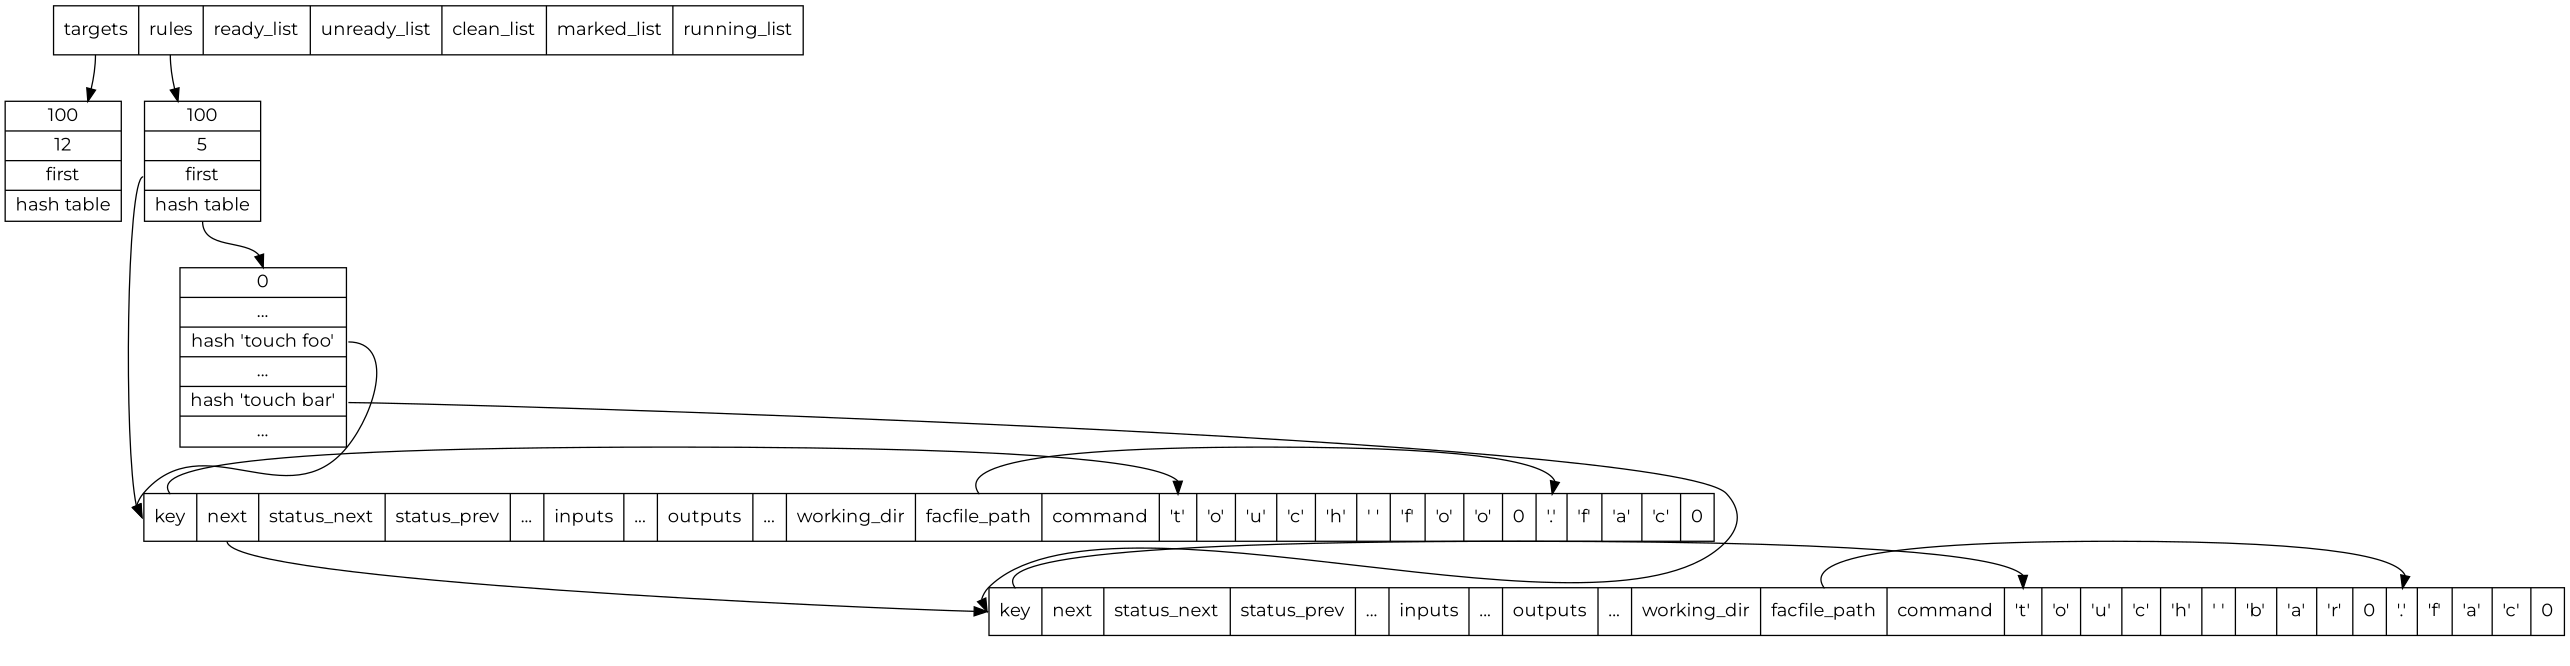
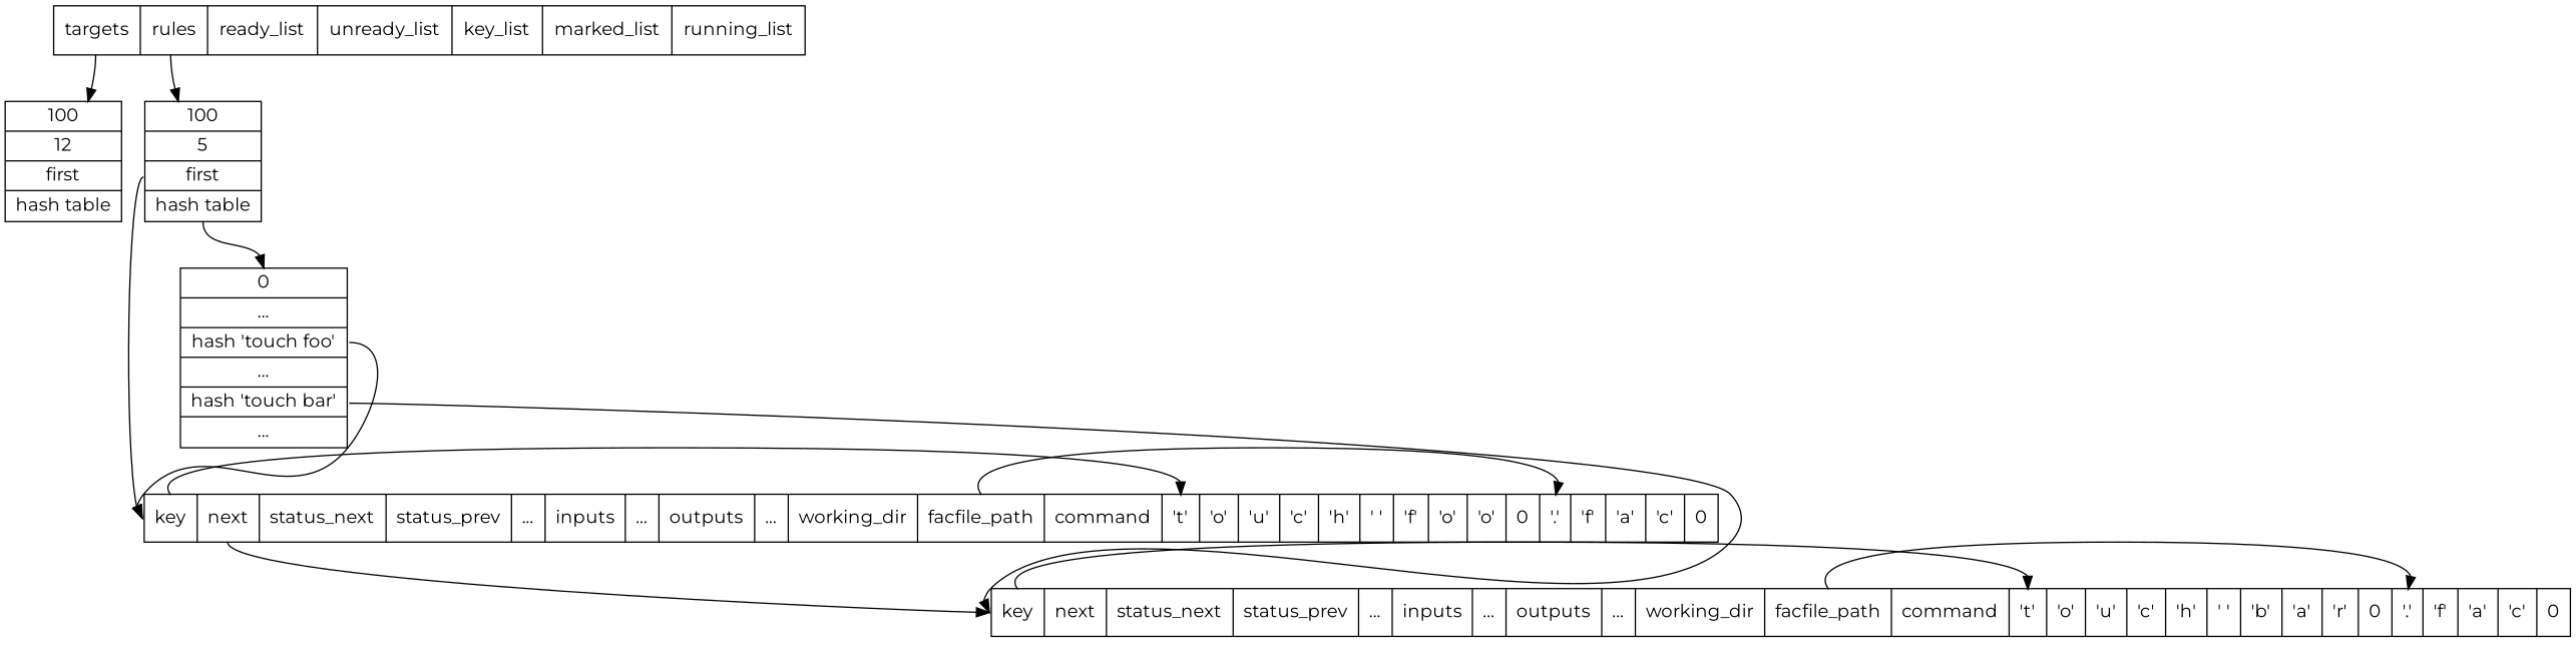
  digraph {
    fontname=Montserrat
    node [shape=record fontname=Montserrat]
    edge [headport="key:w" tailport="key:n" fontname=Montserrat]
    n1 [label="<key> key | <next> next | <status_next> status_next | <status_prev> status_prev | ... | <inputs> inputs | ... | <outputs> outputs | ... | <working> working_dir | <facfile> facfile_path | command | <command> 't' |  'o' |  'u' |  'c' | 'h'|' '|  'f' | 'o' | 'o' | 0 | <ff> '.' | 'f' | 'a' | 'c' |0"]
    n2 [label="<key> key | <next> next | <status_next> status_next | <status_prev> status_prev | ... | <inputs> inputs | ... | <outputs> outputs | ... | <working> working_dir | <facfile> facfile_path | command | <command> 't' |  'o' |  'u' |  'c' | 'h'|' '|  'b' | 'a' | 'r' | 0 | <ff> '.' | 'f' | 'a' | 'c' |0"]
-   n3 [label="<t> targets | <r> rules | <ready> ready_list | <unready> unready_list | <clean> clean_list | <marked> marked_list | <running> running_list"]
+   n3 [label="<t> targets | <r> rules | <ready> ready_list | <unready> unready_list | <clean> key_list | <marked> marked_list | <running> running_list"]
    n4 [label="{<size> 100 | <num> 5 | <first> first | <table> hash table}"]
    n5 [label="{<size> 100 | <num> 12 | <hashlist> first | <hashtable> hash table}"]
    n6 [label="{<f0> 0 | ... | <foo> hash 'touch foo' | ... | <bar> hash 'touch bar' | ... }"]
    subgraph sub_1 {
      n1
      n2
    }
    n1 -> n1 [headport="command:n"]
    n1 -> n1 [headport="ff:n" tailport="facfile:n"]
    n1 -> n2 [tailport=next]
    n2 -> n2 [headport="command:n"]
    n2 -> n2 [headport="ff:n" tailport="facfile:n"]
    n3 -> n4 [tailport=r headport=""]
    n3 -> n5 [tailport=t headport=""]
    n4 -> n1 [tailport=first]
    n4 -> n6 [headport=f0 tailport=table]
    n6 -> n1 [tailport=foo]
    n6 -> n2 [tailport=bar]
  }
